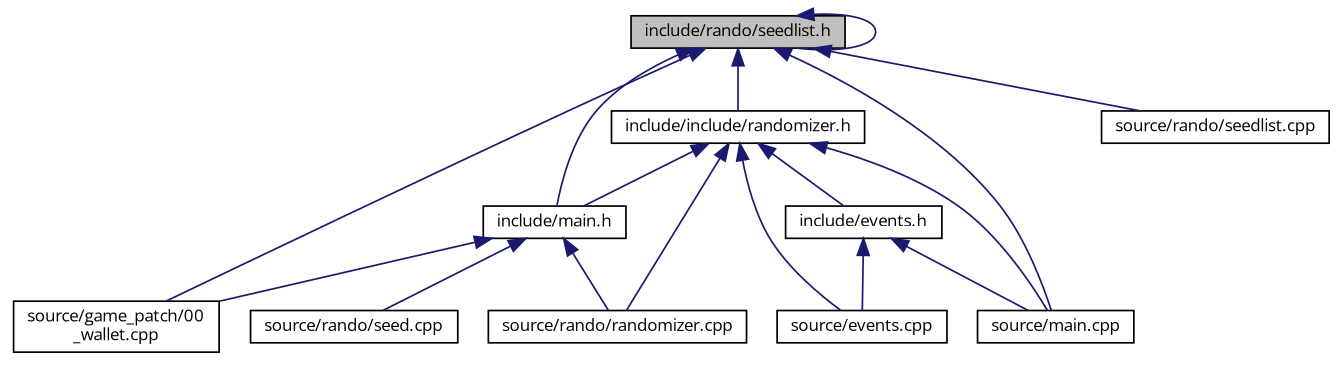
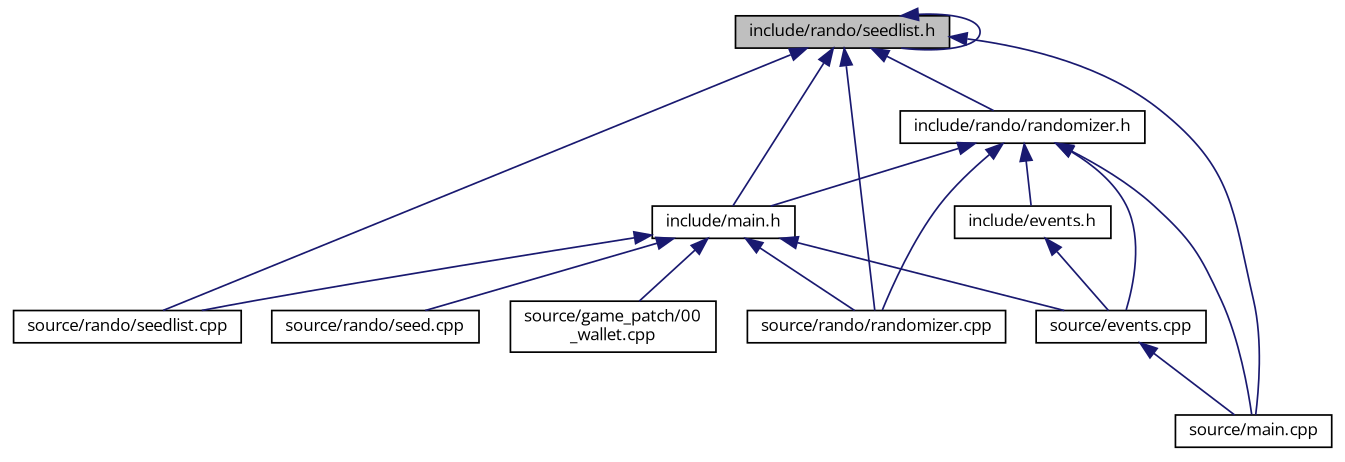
  digraph {
    fontname="Open Sans"
    node [color=black fillcolor=white fontname="Open Sans" fontsize=10 shape=record style=filled]
    edge [color=midnightblue dir=back fontname="Open Sans" fontsize=10 labelfontname=Helvetica labelfontsize=10 style=solid]
    n1 [fillcolor=grey75 fontcolor=black height=0.2 label="include/rando/seedlist.h" width=0.4]
    n2 [height=0.2 label="include/main.h" width=0.4]
    n3 [height=0.2 label="source/rando/randomizer.cpp" width=0.4]
    n4 [height=0.2 label="source/rando/seedlist.cpp" width=0.4]
-   n5 [height=0.2 label="include/include/randomizer.h" width=0.4]
+   n5 [height=0.2 label="include/rando/randomizer.h" width=0.4]
    n6 [height=0.2 label="source/main.cpp" width=0.4]
    n7 [height=0.2 label="source/events.cpp" width=0.4]
    n8 [height=0.2 label="source/game_patch/00\l_wallet.cpp" width=0.4]
    n9 [height=0.2 label="source/rando/seed.cpp" width=0.4]
    n10 [height=0.2 label="include/events.h" width=0.4]
    n1 -> n1
    n1 -> n2
-   n1 -> n8
+   n1 -> n3
    n1 -> n4
    n1 -> n5
    n1 -> n6
    n2 -> n3
+   n2 -> n4
+   n2 -> n7
    n2 -> n8
    n2 -> n9
    n5 -> n2
    n5 -> n3
    n5 -> n6
    n5 -> n7
    n5 -> n10
-   n10 -> n6
+   n7 -> n6
    n10 -> n7
  }
